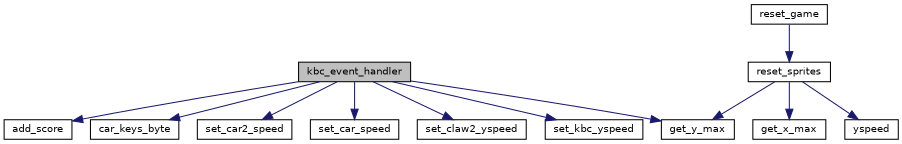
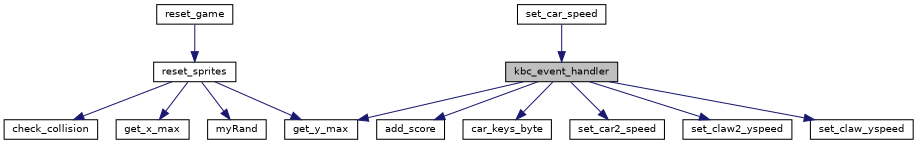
  digraph {
    rankdir=TB
    node [color=black fillcolor=white fontname=Helvetica fontsize=10 shape=record style=filled]
    edge [color=midnightblue fontname=Helvetica fontsize=10 labelfontname=Helvetica labelfontsize=10 style=solid]
    n1 [fillcolor=grey75 fontcolor=black height=0.2 label=kbc_event_handler width=0.4]
    n2 [height=0.2 label=add_score width=0.4]
    n3 [height=0.2 label=car_keys_byte width=0.4]
    n4 [height=0.2 label=set_car2_speed width=0.4]
    n5 [height=0.2 label=set_car_speed width=0.4]
    n6 [height=0.2 label=set_claw2_yspeed width=0.4]
-   n7 [height=0.2 label=set_kbc_yspeed width=0.4]
+   n7 [height=0.2 label=set_claw_yspeed width=0.4]
    n8 [height=0.2 label=get_y_max width=0.4]
    n9 [height=0.2 label=reset_game width=0.4]
    n10 [height=0.2 label=reset_sprites width=0.4]
+   n11 [height=0.2 label=check_collision width=0.4]
    n12 [height=0.2 label=get_x_max width=0.4]
-   n13 [height=0.2 label=yspeed width=0.4]
+   n13 [height=0.2 label=myRand width=0.4]
    n1 -> n2
    n1 -> n3
    n1 -> n4
-   n1 -> n5
+   n5 -> n1
    n1 -> n6
    n1 -> n7
    n1 -> n8
    n9 -> n10
    n10 -> n8
+   n10 -> n11
    n10 -> n12
    n10 -> n13
  }
